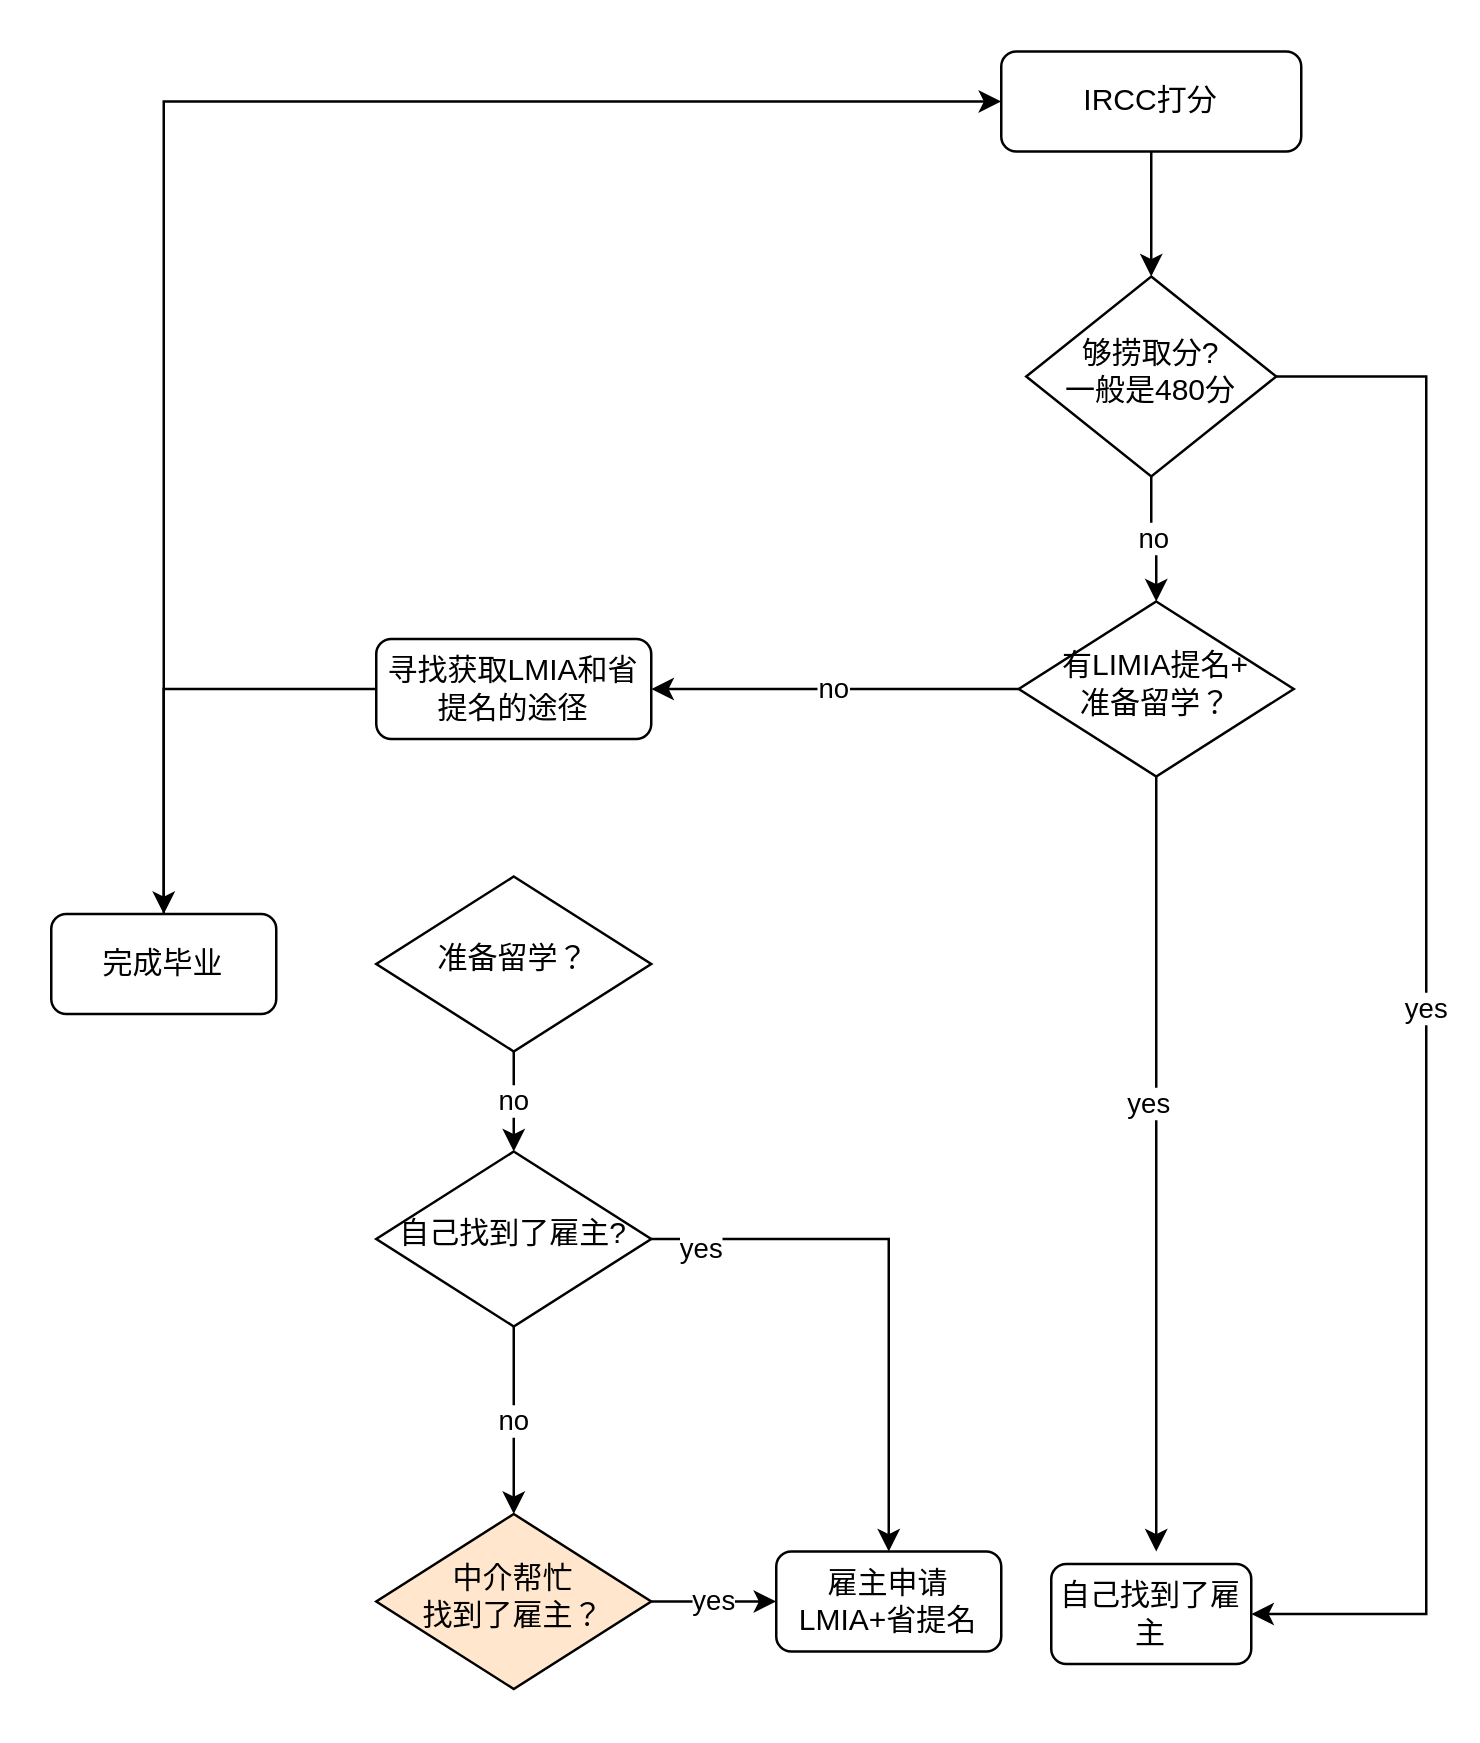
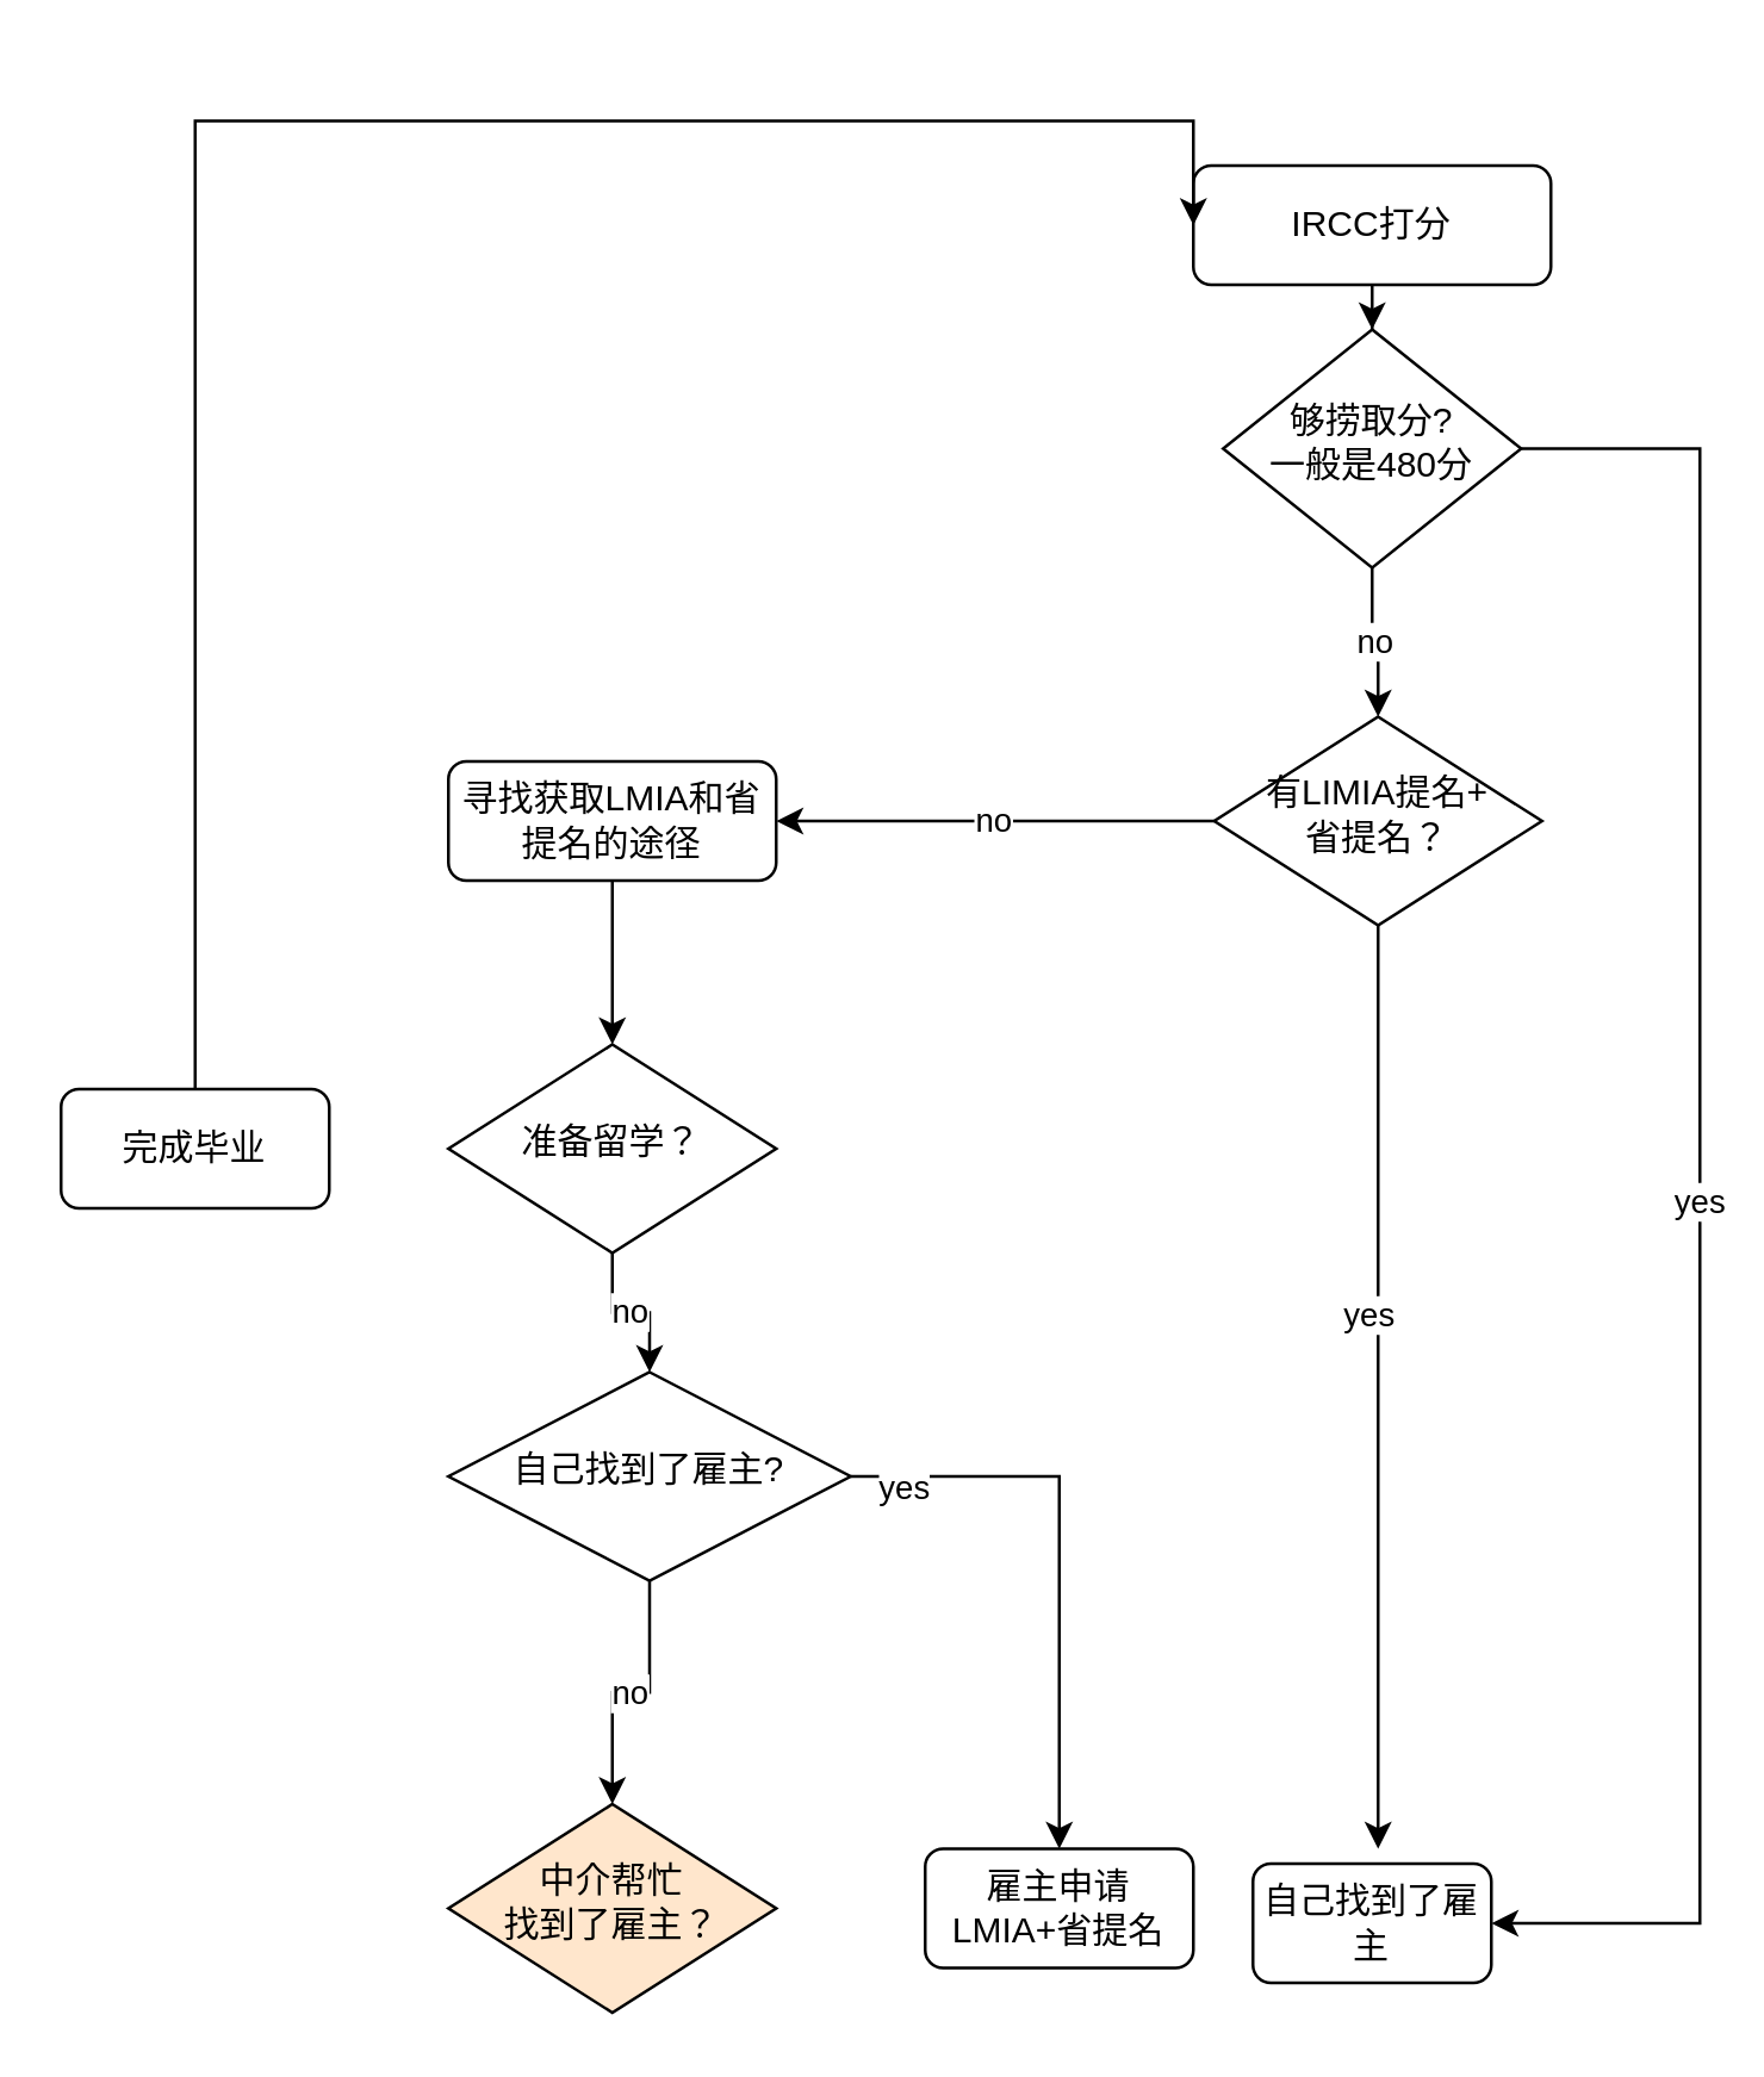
  <mxCell id="0" />
  <mxCell id="1" parent="0" />
  <mxCell id="2" style="edgeStyle=orthogonalEdgeStyle;rounded=0;orthogonalLoop=1;jettySize=auto;html=1;entryX=0.5;entryY=0;entryDx=0;entryDy=0;" edge="1" parent="1" source="3" target="6"><mxGeometry relative="1" as="geometry" /></mxCell>
- <mxCell id="3" value="IRCC打分" style="rounded=1;whiteSpace=wrap;html=1;fontSize=12;glass=0;strokeWidth=1;shadow=0;" parent="1" vertex="1"><mxGeometry x="400" y="20" width="120" height="40" as="geometry" /></mxCell>
+ <mxCell id="3" value="IRCC打分" style="rounded=1;whiteSpace=wrap;html=1;fontSize=12;glass=0;strokeWidth=1;shadow=0;" parent="1" vertex="1"><mxGeometry x="400" y="55" width="120" height="40" as="geometry" /></mxCell>
  <mxCell id="4" value="yes" style="edgeStyle=orthogonalEdgeStyle;rounded=0;orthogonalLoop=1;jettySize=auto;html=1;entryX=1;entryY=0.5;entryDx=0;entryDy=0;" edge="1" parent="1" source="6" target="7"><mxGeometry relative="1" as="geometry"><Array as="points"><mxPoint x="570" y="150" /><mxPoint x="570" y="645" /></Array></mxGeometry></mxCell>
  <mxCell id="5" value="no" style="edgeStyle=orthogonalEdgeStyle;rounded=0;orthogonalLoop=1;jettySize=auto;html=1;entryX=0.5;entryY=0;entryDx=0;entryDy=0;" edge="1" parent="1" source="6" target="11"><mxGeometry relative="1" as="geometry" /></mxCell>
  <mxCell id="6" value="够捞取分?&lt;br&gt;一般是480分" style="rhombus;whiteSpace=wrap;html=1;shadow=0;fontFamily=Helvetica;fontSize=12;align=center;strokeWidth=1;spacing=6;spacingTop=-4;" parent="1" vertex="1"><mxGeometry x="410" y="110" width="100" height="80" as="geometry" /></mxCell>
  <mxCell id="7" value="自己找到了雇主" style="rounded=1;whiteSpace=wrap;html=1;fontSize=12;glass=0;strokeWidth=1;shadow=0;" parent="1" vertex="1"><mxGeometry x="420" y="625" width="80" height="40" as="geometry" /></mxCell>
  <mxCell id="8" value="no" style="edgeStyle=orthogonalEdgeStyle;rounded=0;orthogonalLoop=1;jettySize=auto;html=1;entryX=1;entryY=0.5;entryDx=0;entryDy=0;" edge="1" parent="1" source="11" target="13"><mxGeometry relative="1" as="geometry"><mxPoint x="360" y="265" as="targetPoint" /></mxGeometry></mxCell>
  <mxCell id="9" style="edgeStyle=orthogonalEdgeStyle;rounded=0;orthogonalLoop=1;jettySize=auto;html=1;" edge="1" parent="1" source="11"><mxGeometry relative="1" as="geometry"><mxPoint x="462" y="620" as="targetPoint" /></mxGeometry></mxCell>
  <mxCell id="10" value="yes" style="edgeLabel;html=1;align=center;verticalAlign=middle;resizable=0;points=[];" vertex="1" connectable="0" parent="9"><mxGeometry x="-0.164" y="-4" relative="1" as="geometry"><mxPoint as="offset" /></mxGeometry></mxCell>
- <mxCell id="11" value="有LIMIA提名+&lt;br&gt;准备留学？" style="rhombus;whiteSpace=wrap;html=1;shadow=0;fontFamily=Helvetica;fontSize=12;align=center;strokeWidth=1;spacing=6;spacingTop=-4;" parent="1" vertex="1"><mxGeometry x="407" y="240" width="110" height="70" as="geometry" /></mxCell>
- <mxCell id="12" style="edgeStyle=orthogonalEdgeStyle;rounded=0;orthogonalLoop=1;jettySize=auto;html=1;" edge="1" parent="1" source="13" target="23"><mxGeometry relative="1" as="geometry" /></mxCell>
+ <mxCell id="11" value="有LIMIA提名+&lt;br&gt;省提名？" style="rhombus;whiteSpace=wrap;html=1;shadow=0;fontFamily=Helvetica;fontSize=12;align=center;strokeWidth=1;spacing=6;spacingTop=-4;" parent="1" vertex="1"><mxGeometry x="407" y="240" width="110" height="70" as="geometry" /></mxCell>
+ <mxCell id="12" style="edgeStyle=orthogonalEdgeStyle;rounded=0;orthogonalLoop=1;jettySize=auto;html=1;entryX=0.5;entryY=0;entryDx=0;entryDy=0;" edge="1" parent="1" source="13" target="15"><mxGeometry relative="1" as="geometry" /></mxCell>
  <mxCell id="13" value="寻找获取LMIA和省提名的途径" style="rounded=1;whiteSpace=wrap;html=1;fontSize=12;glass=0;strokeWidth=1;shadow=0;" vertex="1" parent="1"><mxGeometry x="150" y="255" width="110" height="40" as="geometry" /></mxCell>
  <mxCell id="14" value="no" style="edgeStyle=orthogonalEdgeStyle;rounded=0;orthogonalLoop=1;jettySize=auto;html=1;entryX=0.5;entryY=0;entryDx=0;entryDy=0;" edge="1" parent="1" source="15" target="19"><mxGeometry relative="1" as="geometry" /></mxCell>
  <mxCell id="15" value="准备留学？" style="rhombus;whiteSpace=wrap;html=1;shadow=0;fontFamily=Helvetica;fontSize=12;align=center;strokeWidth=1;spacing=6;spacingTop=-4;" vertex="1" parent="1"><mxGeometry x="150" y="350" width="110" height="70" as="geometry" /></mxCell>
  <mxCell id="16" value="no" style="edgeStyle=orthogonalEdgeStyle;rounded=0;orthogonalLoop=1;jettySize=auto;html=1;entryX=0.5;entryY=0;entryDx=0;entryDy=0;" edge="1" parent="1" source="19" target="21"><mxGeometry relative="1" as="geometry" /></mxCell>
  <mxCell id="17" style="edgeStyle=orthogonalEdgeStyle;rounded=0;orthogonalLoop=1;jettySize=auto;html=1;entryX=0.5;entryY=0;entryDx=0;entryDy=0;" edge="1" parent="1" source="19" target="24"><mxGeometry relative="1" as="geometry" /></mxCell>
  <mxCell id="18" value="yes" style="edgeLabel;html=1;align=center;verticalAlign=middle;resizable=0;points=[];" vertex="1" connectable="0" parent="17"><mxGeometry x="-0.83" y="-3" relative="1" as="geometry"><mxPoint as="offset" /></mxGeometry></mxCell>
- <mxCell id="19" value="自己找到了雇主?" style="rhombus;whiteSpace=wrap;html=1;shadow=0;fontFamily=Helvetica;fontSize=12;align=center;strokeWidth=1;spacing=6;spacingTop=-4;" vertex="1" parent="1"><mxGeometry x="150" y="460" width="110" height="70" as="geometry" /></mxCell>
- <mxCell id="20" value="yes" style="edgeStyle=orthogonalEdgeStyle;rounded=0;orthogonalLoop=1;jettySize=auto;html=1;" edge="1" parent="1" source="21" target="24"><mxGeometry relative="1" as="geometry" /></mxCell>
+ <mxCell id="19" value="自己找到了雇主?" style="rhombus;whiteSpace=wrap;html=1;shadow=0;fontFamily=Helvetica;fontSize=12;align=center;strokeWidth=1;spacing=6;spacingTop=-4;" vertex="1" parent="1"><mxGeometry x="150" y="460" width="135" height="70" as="geometry" /></mxCell>
  <mxCell id="21" value="中介帮忙&lt;br&gt;找到了雇主？" style="rhombus;whiteSpace=wrap;html=1;shadow=0;fontFamily=Helvetica;fontSize=12;align=center;strokeWidth=1;spacing=6;spacingTop=-4;fillColor=#ffe6cc;" vertex="1" parent="1"><mxGeometry x="150" y="605" width="110" height="70" as="geometry" /></mxCell>
  <mxCell id="22" style="edgeStyle=orthogonalEdgeStyle;rounded=0;orthogonalLoop=1;jettySize=auto;html=1;entryX=0;entryY=0.5;entryDx=0;entryDy=0;" edge="1" parent="1" source="23" target="3"><mxGeometry relative="1" as="geometry"><mxPoint x="160" y="180.24" as="targetPoint" /><Array as="points"><mxPoint x="65" y="40" /></Array></mxGeometry></mxCell>
  <mxCell id="23" value="完成毕业" style="rounded=1;whiteSpace=wrap;html=1;fontSize=12;glass=0;strokeWidth=1;shadow=0;" vertex="1" parent="1"><mxGeometry x="20" y="365" width="90" height="40" as="geometry" /></mxCell>
  <mxCell id="24" value="雇主申请&lt;br&gt;LMIA+省提名" style="rounded=1;whiteSpace=wrap;html=1;fontSize=12;glass=0;strokeWidth=1;shadow=0;" vertex="1" parent="1"><mxGeometry x="310" y="620" width="90" height="40" as="geometry" /></mxCell>
